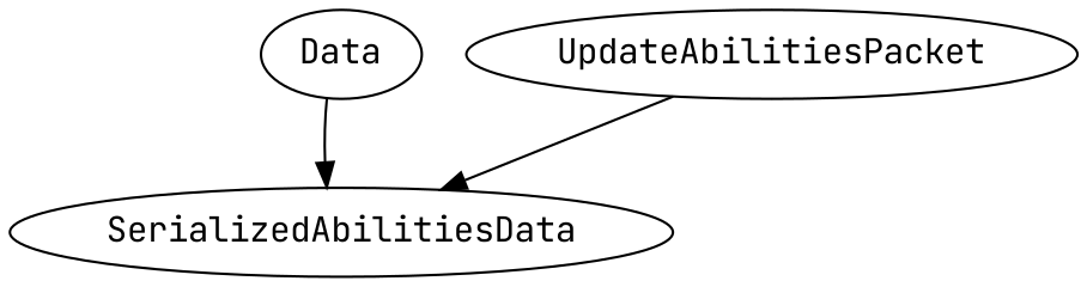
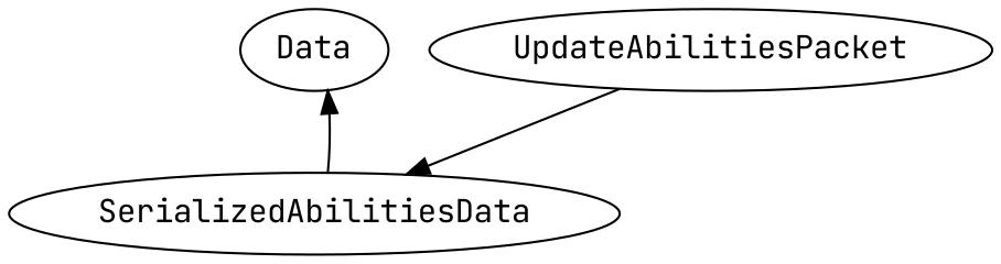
  digraph {
    fontname="JetBrains Mono"
    rankdir=TB
    node [fontname="JetBrains Mono"]
    edge [fontname="JetBrains Mono"]
    n1 [label=SerializedAbilitiesData]
    n2 [label=UpdateAbilitiesPacket]
    n3 [label=Data]
    subgraph sub_1 {
      rank=max
      n1
    }
    n2 -> n1
-   n3 -> n1
+   n1 -> n3
  }
